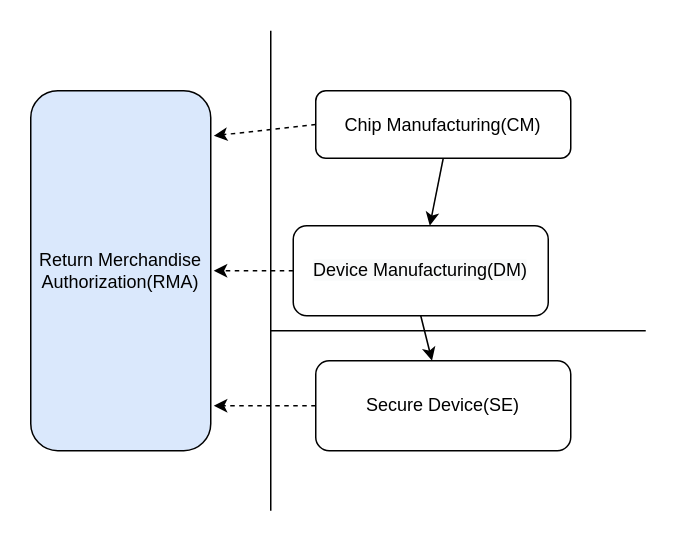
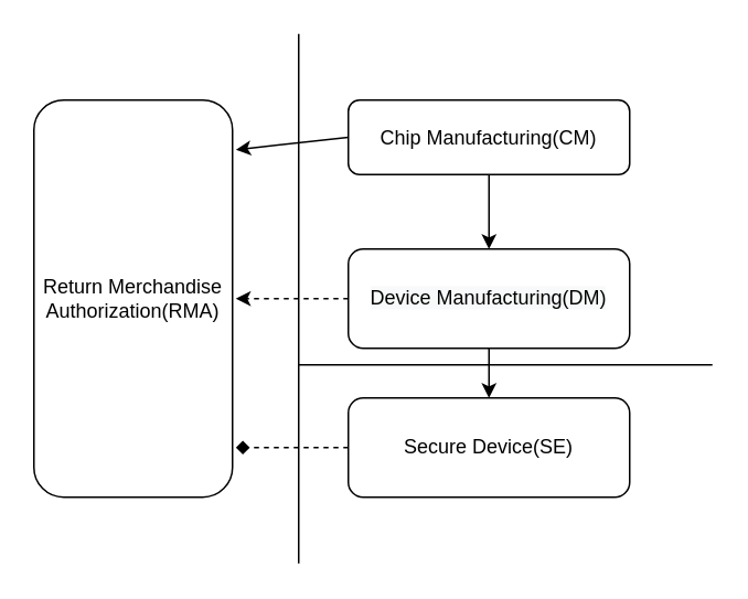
  <mxCell id="0" />
  <mxCell id="1" parent="0" />
  <mxCell id="2" value="Chip Manufacturing(CM)" style="rounded=1;whiteSpace=wrap;html=1;" vertex="1" parent="1"><mxGeometry x="210" y="60" width="170" height="45" as="geometry" /></mxCell>
- <mxCell id="3" value="&lt;span style=&quot;color: rgb(0 , 0 , 0) ; font-family: &amp;#34;helvetica&amp;#34; ; font-size: 12px ; font-style: normal ; font-weight: 400 ; letter-spacing: normal ; text-align: center ; text-indent: 0px ; text-transform: none ; word-spacing: 0px ; background-color: rgb(248 , 249 , 250) ; display: inline ; float: none&quot;&gt;Device Manufacturing(DM)&lt;/span&gt;" style="rounded=1;whiteSpace=wrap;html=1;" vertex="1" parent="1"><mxGeometry x="195" y="150" width="170" height="60" as="geometry" /></mxCell>
+ <mxCell id="3" value="&lt;span style=&quot;color: rgb(0 , 0 , 0) ; font-family: &amp;#34;helvetica&amp;#34; ; font-size: 12px ; font-style: normal ; font-weight: 400 ; letter-spacing: normal ; text-align: center ; text-indent: 0px ; text-transform: none ; word-spacing: 0px ; background-color: rgb(248 , 249 , 250) ; display: inline ; float: none&quot;&gt;Device Manufacturing(DM)&lt;/span&gt;" style="rounded=1;whiteSpace=wrap;html=1;" vertex="1" parent="1"><mxGeometry x="210" y="150" width="170" height="60" as="geometry" /></mxCell>
  <mxCell id="4" value="Secure Device(SE)" style="rounded=1;whiteSpace=wrap;html=1;" vertex="1" parent="1"><mxGeometry x="210" y="240" width="170" height="60" as="geometry" /></mxCell>
- <mxCell id="5" value="Return Merchandise Authorization(RMA)" style="rounded=1;whiteSpace=wrap;html=1;fillColor=#dae8fc;" vertex="1" parent="1"><mxGeometry x="20" y="60" width="120" height="240" as="geometry" /></mxCell>
+ <mxCell id="5" value="Return Merchandise Authorization(RMA)" style="rounded=1;whiteSpace=wrap;html=1;" vertex="1" parent="1"><mxGeometry x="20" y="60" width="120" height="240" as="geometry" /></mxCell>
  <mxCell id="6" value="" style="endArrow=classic;html=1;exitX=0.5;exitY=1;exitDx=0;exitDy=0;" edge="1" parent="1" source="2" target="3"><mxGeometry width="50" height="50" relative="1" as="geometry"><mxPoint x="210" y="260" as="sourcePoint" /><mxPoint x="260" y="210" as="targetPoint" /></mxGeometry></mxCell>
  <mxCell id="7" value="" style="endArrow=classic;html=1;exitX=0.5;exitY=1;exitDx=0;exitDy=0;" edge="1" parent="1" source="3" target="4"><mxGeometry width="50" height="50" relative="1" as="geometry"><mxPoint x="210" y="260" as="sourcePoint" /><mxPoint x="260" y="210" as="targetPoint" /></mxGeometry></mxCell>
  <mxCell id="8" value="" style="endArrow=none;html=1;" edge="1" parent="1"><mxGeometry width="50" height="50" relative="1" as="geometry"><mxPoint x="180" y="340" as="sourcePoint" /><mxPoint x="180" y="20" as="targetPoint" /></mxGeometry></mxCell>
  <mxCell id="9" value="" style="endArrow=none;html=1;" edge="1" parent="1"><mxGeometry width="50" height="50" relative="1" as="geometry"><mxPoint x="180" y="220" as="sourcePoint" /><mxPoint x="430" y="220" as="targetPoint" /></mxGeometry></mxCell>
- <mxCell id="10" value="" style="endArrow=classic;html=1;exitX=0;exitY=0.5;exitDx=0;exitDy=0;entryX=1.017;entryY=0.125;entryDx=0;entryDy=0;entryPerimeter=0;dashed=1;" edge="1" parent="1" source="2" target="5"><mxGeometry width="50" height="50" relative="1" as="geometry"><mxPoint x="210" y="260" as="sourcePoint" /><mxPoint x="260" y="210" as="targetPoint" /></mxGeometry></mxCell>
+ <mxCell id="10" value="" style="endArrow=classic;html=1;exitX=0;exitY=0.5;exitDx=0;exitDy=0;entryX=1.017;entryY=0.125;entryDx=0;entryDy=0;entryPerimeter=0;dashed=0;" edge="1" parent="1" source="2" target="5"><mxGeometry width="50" height="50" relative="1" as="geometry"><mxPoint x="210" y="260" as="sourcePoint" /><mxPoint x="260" y="210" as="targetPoint" /></mxGeometry></mxCell>
  <mxCell id="11" value="" style="endArrow=classic;html=1;exitX=0;exitY=0.5;exitDx=0;exitDy=0;dashed=1;" edge="1" parent="1" source="3"><mxGeometry width="50" height="50" relative="1" as="geometry"><mxPoint x="210" y="190" as="sourcePoint" /><mxPoint x="142" y="180" as="targetPoint" /></mxGeometry></mxCell>
- <mxCell id="12" value="" style="endArrow=classic;html=1;exitX=0;exitY=0.5;exitDx=0;exitDy=0;entryX=1.017;entryY=0.875;entryDx=0;entryDy=0;entryPerimeter=0;dashed=1;" edge="1" parent="1" source="4" target="5"><mxGeometry width="50" height="50" relative="1" as="geometry"><mxPoint x="230" y="110" as="sourcePoint" /><mxPoint x="162.04" y="110" as="targetPoint" /></mxGeometry></mxCell>
+ <mxCell id="12" value="" style="endArrow=diamond;html=1;exitX=0;exitY=0.5;exitDx=0;exitDy=0;entryX=1.017;entryY=0.875;entryDx=0;entryDy=0;entryPerimeter=0;dashed=1;" edge="1" parent="1" source="4" target="5"><mxGeometry width="50" height="50" relative="1" as="geometry"><mxPoint x="230" y="110" as="sourcePoint" /><mxPoint x="162.04" y="110" as="targetPoint" /></mxGeometry></mxCell>
